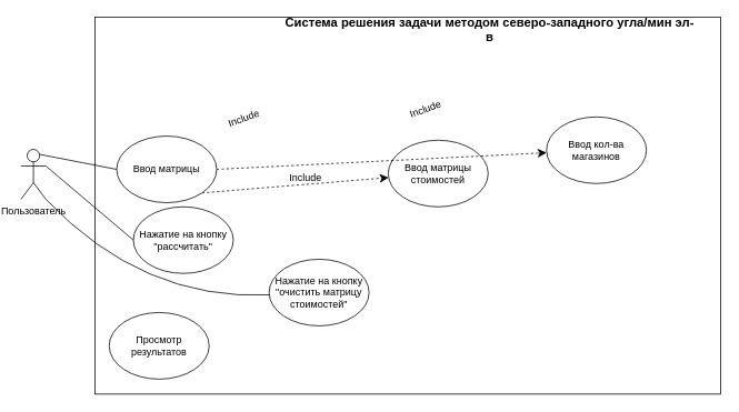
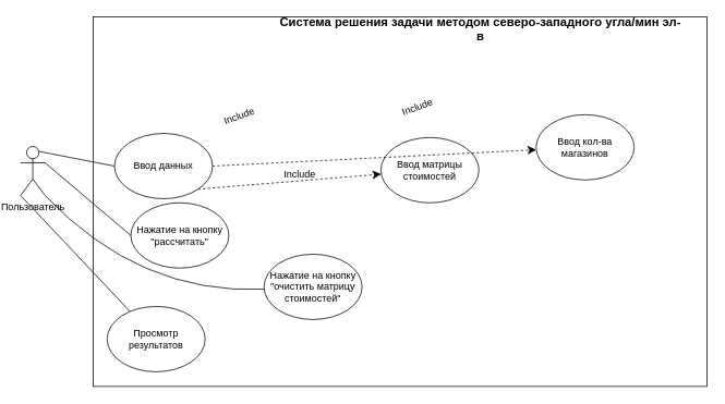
  <mxCell id="0" />
  <mxCell id="1" parent="0" />
  <mxCell id="2" value="" style="rounded=0;whiteSpace=wrap;html=1;" parent="1" vertex="1"><mxGeometry x="109" y="20" width="751" height="453" as="geometry" /></mxCell>
  <mxCell id="3" style="edgeStyle=none;curved=1;rounded=0;orthogonalLoop=1;jettySize=auto;html=1;entryX=0;entryY=0.5;entryDx=0;entryDy=0;fontSize=12;startSize=8;endSize=8;exitX=1;exitY=0.333;exitDx=0;exitDy=0;exitPerimeter=0;endArrow=none;startFill=0;" edge="1" parent="1" source="6" target="10"><mxGeometry relative="1" as="geometry" /></mxCell>
  <mxCell id="4" style="edgeStyle=none;curved=1;rounded=0;orthogonalLoop=1;jettySize=auto;html=1;exitX=1;exitY=1;exitDx=0;exitDy=0;exitPerimeter=0;fontSize=12;startSize=8;endSize=8;endArrow=none;startFill=0;" edge="1" parent="1" source="6" target="12"><mxGeometry relative="1" as="geometry"><mxPoint x="85.455" y="318.364" as="targetPoint" /><Array as="points"><mxPoint x="166" y="361" /></Array></mxGeometry></mxCell>
+ <mxCell id="5" style="edgeStyle=none;curved=1;rounded=0;orthogonalLoop=1;jettySize=auto;html=1;exitX=0;exitY=1;exitDx=0;exitDy=0;exitPerimeter=0;fontSize=12;startSize=8;endSize=8;endArrow=none;startFill=0;" edge="1" parent="1" source="6" target="9"><mxGeometry relative="1" as="geometry" /></mxCell>
  <mxCell id="6" value="Пользователь" style="shape=umlActor;verticalLabelPosition=bottom;verticalAlign=top;html=1;" parent="1" vertex="1"><mxGeometry x="20" y="179" width="30" height="60" as="geometry" /></mxCell>
  <mxCell id="7" value="&lt;b&gt;&lt;font style=&quot;font-size: 15px;&quot;&gt;Система решения задачи методом северо-западного угла/мин эл-в&lt;/font&gt;&lt;/b&gt;" style="text;html=1;align=center;verticalAlign=middle;whiteSpace=wrap;rounded=0;" parent="1" vertex="1"><mxGeometry x="332" y="20" width="502" height="30" as="geometry" /></mxCell>
  <mxCell id="8" value="Ввод матрицы стоимостей" style="ellipse;whiteSpace=wrap;html=1;" parent="1" vertex="1"><mxGeometry x="461" y="168" width="120" height="80" as="geometry" /></mxCell>
  <mxCell id="9" value="Просмотр результатов" style="ellipse;whiteSpace=wrap;html=1;" parent="1" vertex="1"><mxGeometry x="126" y="375" width="120" height="80" as="geometry" /></mxCell>
  <mxCell id="10" value="Нажатие на кнопку &quot;рассчитать&quot;" style="ellipse;whiteSpace=wrap;html=1;" parent="1" vertex="1"><mxGeometry x="155" y="248" width="120" height="80" as="geometry" /></mxCell>
  <mxCell id="11" value="Ввод кол-ва магазинов" style="ellipse;whiteSpace=wrap;html=1;" parent="1" vertex="1"><mxGeometry x="651" y="140" width="120" height="80" as="geometry" /></mxCell>
  <mxCell id="12" value="Нажатие на кнопку &quot;очистить матрицу стоимостей&quot;" style="ellipse;whiteSpace=wrap;html=1;" parent="1" vertex="1"><mxGeometry x="318" y="311" width="120" height="80" as="geometry" /></mxCell>
  <mxCell id="13" style="edgeStyle=none;curved=1;rounded=0;orthogonalLoop=1;jettySize=auto;html=1;exitX=1;exitY=0.5;exitDx=0;exitDy=0;fontSize=12;startSize=8;endSize=8;dashed=1;" edge="1" parent="1" source="15" target="11"><mxGeometry relative="1" as="geometry" /></mxCell>
  <mxCell id="14" style="edgeStyle=none;curved=1;rounded=0;orthogonalLoop=1;jettySize=auto;html=1;exitX=1;exitY=1;exitDx=0;exitDy=0;fontSize=12;startSize=8;endSize=8;dashed=1;" edge="1" parent="1" source="15" target="8"><mxGeometry relative="1" as="geometry" /></mxCell>
- <mxCell id="15" value="Ввод матрицы" style="ellipse;whiteSpace=wrap;html=1;" parent="1" vertex="1"><mxGeometry x="135" y="163" width="120" height="80" as="geometry" /></mxCell>
+ <mxCell id="15" value="Ввод данных" style="ellipse;whiteSpace=wrap;html=1;" parent="1" vertex="1"><mxGeometry x="135" y="163" width="120" height="80" as="geometry" /></mxCell>
  <mxCell id="16" style="edgeStyle=none;curved=1;rounded=0;orthogonalLoop=1;jettySize=auto;html=1;entryX=0;entryY=0.5;entryDx=0;entryDy=0;fontSize=12;strokeColor=default;endArrow=none;startFill=0;exitX=0.75;exitY=0.1;exitDx=0;exitDy=0;exitPerimeter=0;" parent="1" source="6" target="15" edge="1"><mxGeometry relative="1" as="geometry" /></mxCell>
  <mxCell id="17" value="Include" style="text;html=1;align=center;verticalAlign=middle;whiteSpace=wrap;rounded=0;rotation=-20;" vertex="1" parent="1"><mxGeometry x="258" y="127" width="60" height="30" as="geometry" /></mxCell>
  <mxCell id="18" value="Include" style="text;html=1;align=center;verticalAlign=middle;whiteSpace=wrap;rounded=0;rotation=-20;" vertex="1" parent="1"><mxGeometry x="476" y="116" width="60" height="30" as="geometry" /></mxCell>
  <mxCell id="19" value="Include" style="text;html=1;align=center;verticalAlign=middle;whiteSpace=wrap;rounded=0;rotation=0;" vertex="1" parent="1"><mxGeometry x="332" y="198" width="60" height="30" as="geometry" /></mxCell>
